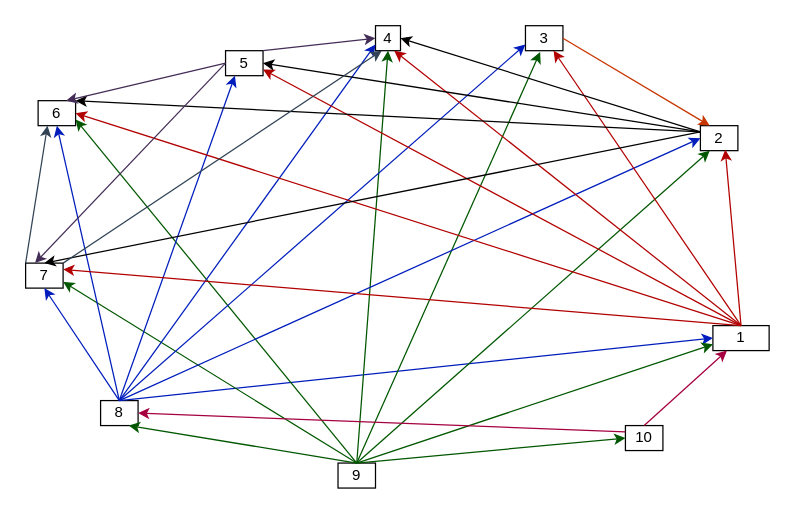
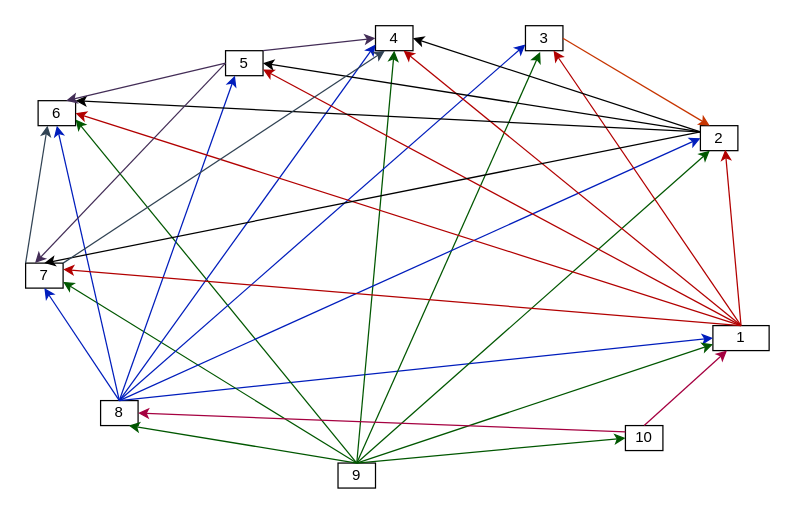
  <mxCell id="0" />
  <mxCell id="1" parent="0" />
  <mxCell id="2" value="1" style="rounded=0;whiteSpace=wrap;html=1;" vertex="1" parent="1"><mxGeometry x="570" y="260" width="45" height="20" as="geometry" /></mxCell>
  <mxCell id="3" value="2" style="rounded=0;whiteSpace=wrap;html=1;" vertex="1" parent="1"><mxGeometry x="560" y="100" width="30" height="20" as="geometry" /></mxCell>
  <mxCell id="4" value="3" style="rounded=0;whiteSpace=wrap;html=1;" vertex="1" parent="1"><mxGeometry x="420" y="20" width="30" height="20" as="geometry" /></mxCell>
- <mxCell id="5" value="4" style="rounded=0;whiteSpace=wrap;html=1;" vertex="1" parent="1"><mxGeometry x="300" y="20" width="20" height="20" as="geometry" /></mxCell>
+ <mxCell id="5" value="4" style="rounded=0;whiteSpace=wrap;html=1;" vertex="1" parent="1"><mxGeometry x="300" y="20" width="30" height="20" as="geometry" /></mxCell>
  <mxCell id="6" value="5" style="rounded=0;whiteSpace=wrap;html=1;" vertex="1" parent="1"><mxGeometry x="180" y="40" width="30" height="20" as="geometry" /></mxCell>
  <mxCell id="7" value="6" style="rounded=0;whiteSpace=wrap;html=1;" vertex="1" parent="1"><mxGeometry x="30" y="80" width="30" height="20" as="geometry" /></mxCell>
  <mxCell id="8" value="7" style="rounded=0;whiteSpace=wrap;html=1;" vertex="1" parent="1"><mxGeometry x="20" y="210" width="30" height="20" as="geometry" /></mxCell>
  <mxCell id="9" value="8" style="rounded=0;whiteSpace=wrap;html=1;" vertex="1" parent="1"><mxGeometry x="80" y="320" width="30" height="20" as="geometry" /></mxCell>
  <mxCell id="10" value="9" style="rounded=0;whiteSpace=wrap;html=1;" vertex="1" parent="1"><mxGeometry x="270" y="370" width="30" height="20" as="geometry" /></mxCell>
  <mxCell id="11" value="10" style="rounded=0;whiteSpace=wrap;html=1;" vertex="1" parent="1"><mxGeometry x="500" y="340" width="30" height="20" as="geometry" /></mxCell>
  <mxCell id="12" value="" style="endArrow=classic;html=1;rounded=0;exitX=0.5;exitY=0;exitDx=0;exitDy=0;entryX=0;entryY=0.5;entryDx=0;entryDy=0;fillColor=#0050ef;strokeColor=#001DBC;" edge="1" parent="1" source="9" target="2"><mxGeometry width="50" height="50" relative="1" as="geometry"><mxPoint x="420" y="190" as="sourcePoint" /><mxPoint x="470" y="140" as="targetPoint" /></mxGeometry></mxCell>
  <mxCell id="13" value="" style="endArrow=classic;html=1;rounded=0;exitX=0.5;exitY=0;exitDx=0;exitDy=0;entryX=0.75;entryY=1;entryDx=0;entryDy=0;fillColor=#008a00;strokeColor=#005700;" edge="1" parent="1" source="10" target="9"><mxGeometry width="50" height="50" relative="1" as="geometry"><mxPoint x="300" y="200" as="sourcePoint" /><mxPoint x="350" y="150" as="targetPoint" /></mxGeometry></mxCell>
  <mxCell id="14" value="" style="endArrow=classic;html=1;rounded=0;entryX=0.25;entryY=1;entryDx=0;entryDy=0;exitX=0.5;exitY=0;exitDx=0;exitDy=0;fillColor=#d80073;strokeColor=#A50040;" edge="1" parent="1" source="11" target="2"><mxGeometry width="50" height="50" relative="1" as="geometry"><mxPoint x="300" y="200" as="sourcePoint" /><mxPoint x="350" y="150" as="targetPoint" /></mxGeometry></mxCell>
  <mxCell id="15" value="" style="endArrow=classic;html=1;rounded=0;entryX=0;entryY=0.75;entryDx=0;entryDy=0;fillColor=#008a00;strokeColor=#005700;exitX=0.5;exitY=0;exitDx=0;exitDy=0;" edge="1" parent="1" source="10" target="2"><mxGeometry width="50" height="50" relative="1" as="geometry"><mxPoint x="390" y="300" as="sourcePoint" /><mxPoint x="262.5" y="250" as="targetPoint" /></mxGeometry></mxCell>
  <mxCell id="16" value="" style="endArrow=classic;html=1;rounded=0;exitX=0.5;exitY=0;exitDx=0;exitDy=0;entryX=0.25;entryY=1;entryDx=0;entryDy=0;fillColor=#008a00;strokeColor=#005700;" edge="1" parent="1" source="10" target="3"><mxGeometry width="50" height="50" relative="1" as="geometry"><mxPoint x="380" y="300" as="sourcePoint" /><mxPoint x="272.5" y="260" as="targetPoint" /></mxGeometry></mxCell>
  <mxCell id="17" value="" style="endArrow=classic;html=1;rounded=0;exitX=0.5;exitY=0;exitDx=0;exitDy=0;entryX=0.392;entryY=1.055;entryDx=0;entryDy=0;fillColor=#008a00;strokeColor=#005700;entryPerimeter=0;" edge="1" parent="1" source="10" target="4"><mxGeometry width="50" height="50" relative="1" as="geometry"><mxPoint x="370" y="290" as="sourcePoint" /><mxPoint x="507.5" y="150" as="targetPoint" /></mxGeometry></mxCell>
  <mxCell id="18" value="" style="endArrow=classic;html=1;rounded=0;entryX=0.5;entryY=1;entryDx=0;entryDy=0;fillColor=#008a00;strokeColor=#005700;exitX=0.5;exitY=0;exitDx=0;exitDy=0;" edge="1" parent="1" source="10" target="5"><mxGeometry width="50" height="50" relative="1" as="geometry"><mxPoint x="360" y="280" as="sourcePoint" /><mxPoint x="517.5" y="160" as="targetPoint" /></mxGeometry></mxCell>
  <mxCell id="19" value="" style="endArrow=classic;html=1;rounded=0;entryX=1;entryY=0.75;entryDx=0;entryDy=0;fillColor=#008a00;strokeColor=#005700;exitX=0.5;exitY=0;exitDx=0;exitDy=0;" edge="1" parent="1" source="10" target="7"><mxGeometry width="50" height="50" relative="1" as="geometry"><mxPoint x="360" y="280" as="sourcePoint" /><mxPoint x="537.5" y="180" as="targetPoint" /></mxGeometry></mxCell>
  <mxCell id="20" value="" style="endArrow=classic;html=1;rounded=0;exitX=0.5;exitY=0;exitDx=0;exitDy=0;entryX=1;entryY=0.75;entryDx=0;entryDy=0;fillColor=#008a00;strokeColor=#005700;" edge="1" parent="1" source="10" target="8"><mxGeometry width="50" height="50" relative="1" as="geometry"><mxPoint x="410" y="330" as="sourcePoint" /><mxPoint x="547.5" y="190" as="targetPoint" /></mxGeometry></mxCell>
  <mxCell id="21" value="" style="endArrow=classic;html=1;rounded=0;entryX=0;entryY=0.5;entryDx=0;entryDy=0;fillColor=#008a00;strokeColor=#005700;exitX=0.5;exitY=0;exitDx=0;exitDy=0;" edge="1" parent="1" source="10" target="11"><mxGeometry width="50" height="50" relative="1" as="geometry"><mxPoint x="360" y="310" as="sourcePoint" /><mxPoint x="557.5" y="200" as="targetPoint" /></mxGeometry></mxCell>
  <mxCell id="22" value="" style="endArrow=classic;html=1;rounded=0;exitX=0.5;exitY=0;exitDx=0;exitDy=0;entryX=0;entryY=0.5;entryDx=0;entryDy=0;fillColor=#0050ef;strokeColor=#001DBC;" edge="1" parent="1" source="9" target="3"><mxGeometry width="50" height="50" relative="1" as="geometry"><mxPoint x="195" y="250" as="sourcePoint" /><mxPoint x="550" y="200" as="targetPoint" /></mxGeometry></mxCell>
  <mxCell id="23" value="" style="endArrow=classic;html=1;rounded=0;entryX=1;entryY=0.5;entryDx=0;entryDy=0;fillColor=#d80073;strokeColor=#A50040;exitX=0;exitY=0.25;exitDx=0;exitDy=0;" edge="1" parent="1" source="11" target="9"><mxGeometry width="50" height="50" relative="1" as="geometry"><mxPoint x="512.5" y="310" as="sourcePoint" /><mxPoint x="557.5" y="210" as="targetPoint" /></mxGeometry></mxCell>
  <mxCell id="24" value="" style="endArrow=classic;html=1;rounded=0;exitX=0.5;exitY=0;exitDx=0;exitDy=0;entryX=0;entryY=0.75;entryDx=0;entryDy=0;fillColor=#0050ef;strokeColor=#001DBC;" edge="1" parent="1" source="9" target="4"><mxGeometry width="50" height="50" relative="1" as="geometry"><mxPoint x="145" y="270" as="sourcePoint" /><mxPoint x="550" y="200" as="targetPoint" /></mxGeometry></mxCell>
  <mxCell id="25" value="" style="endArrow=classic;html=1;rounded=0;exitX=0.5;exitY=0;exitDx=0;exitDy=0;entryX=0;entryY=0.75;entryDx=0;entryDy=0;fillColor=#0050ef;strokeColor=#001DBC;" edge="1" parent="1" source="9" target="5"><mxGeometry width="50" height="50" relative="1" as="geometry"><mxPoint x="155" y="280" as="sourcePoint" /><mxPoint x="560" y="210" as="targetPoint" /></mxGeometry></mxCell>
  <mxCell id="26" value="" style="endArrow=classic;html=1;rounded=0;exitX=0.5;exitY=0;exitDx=0;exitDy=0;entryX=0.25;entryY=1;entryDx=0;entryDy=0;fillColor=#0050ef;strokeColor=#001DBC;" edge="1" parent="1" source="9" target="6"><mxGeometry width="50" height="50" relative="1" as="geometry"><mxPoint x="165" y="290" as="sourcePoint" /><mxPoint x="570" y="220" as="targetPoint" /></mxGeometry></mxCell>
  <mxCell id="27" value="" style="endArrow=classic;html=1;rounded=0;exitX=0.5;exitY=0;exitDx=0;exitDy=0;entryX=0.5;entryY=1;entryDx=0;entryDy=0;fillColor=#0050ef;strokeColor=#001DBC;" edge="1" parent="1" source="9" target="7"><mxGeometry width="50" height="50" relative="1" as="geometry"><mxPoint x="175" y="300" as="sourcePoint" /><mxPoint x="580" y="230" as="targetPoint" /></mxGeometry></mxCell>
  <mxCell id="28" value="" style="endArrow=classic;html=1;rounded=0;exitX=0.5;exitY=0;exitDx=0;exitDy=0;entryX=0.5;entryY=1;entryDx=0;entryDy=0;fillColor=#0050ef;strokeColor=#001DBC;" edge="1" parent="1" source="9" target="8"><mxGeometry width="50" height="50" relative="1" as="geometry"><mxPoint x="185" y="310" as="sourcePoint" /><mxPoint x="590" y="240" as="targetPoint" /></mxGeometry></mxCell>
  <mxCell id="29" value="" style="endArrow=classic;html=1;rounded=0;exitX=0.5;exitY=0;exitDx=0;exitDy=0;entryX=0.662;entryY=0.96;entryDx=0;entryDy=0;fillColor=#e51400;strokeColor=#B20000;entryPerimeter=0;" edge="1" parent="1" source="2" target="3"><mxGeometry width="50" height="50" relative="1" as="geometry"><mxPoint x="300" y="200" as="sourcePoint" /><mxPoint x="350" y="150" as="targetPoint" /></mxGeometry></mxCell>
  <mxCell id="30" value="" style="endArrow=classic;html=1;rounded=0;exitX=0.5;exitY=0;exitDx=0;exitDy=0;entryX=0.75;entryY=1;entryDx=0;entryDy=0;fillColor=#e51400;strokeColor=#B20000;" edge="1" parent="1" source="2" target="4"><mxGeometry width="50" height="50" relative="1" as="geometry"><mxPoint x="565" y="190" as="sourcePoint" /><mxPoint x="549.86" y="119.2" as="targetPoint" /></mxGeometry></mxCell>
  <mxCell id="31" value="" style="endArrow=classic;html=1;rounded=0;exitX=0.5;exitY=0;exitDx=0;exitDy=0;entryX=0.75;entryY=1;entryDx=0;entryDy=0;fillColor=#e51400;strokeColor=#B20000;" edge="1" parent="1" source="2" target="5"><mxGeometry width="50" height="50" relative="1" as="geometry"><mxPoint x="575" y="200" as="sourcePoint" /><mxPoint x="559.86" y="129.2" as="targetPoint" /></mxGeometry></mxCell>
  <mxCell id="32" value="" style="endArrow=classic;html=1;rounded=0;exitX=0.5;exitY=0;exitDx=0;exitDy=0;entryX=1;entryY=0.75;entryDx=0;entryDy=0;fillColor=#e51400;strokeColor=#B20000;" edge="1" parent="1" source="2" target="6"><mxGeometry width="50" height="50" relative="1" as="geometry"><mxPoint x="585" y="210" as="sourcePoint" /><mxPoint x="569.86" y="139.2" as="targetPoint" /></mxGeometry></mxCell>
  <mxCell id="33" value="" style="endArrow=classic;html=1;rounded=0;exitX=0.5;exitY=0;exitDx=0;exitDy=0;fillColor=#e51400;strokeColor=#B20000;entryX=1;entryY=0.5;entryDx=0;entryDy=0;" edge="1" parent="1" source="2" target="7"><mxGeometry width="50" height="50" relative="1" as="geometry"><mxPoint x="565" y="190" as="sourcePoint" /><mxPoint x="620" y="120" as="targetPoint" /></mxGeometry></mxCell>
  <mxCell id="34" value="" style="endArrow=classic;html=1;rounded=0;exitX=0.5;exitY=0;exitDx=0;exitDy=0;fillColor=#e51400;strokeColor=#B20000;entryX=1;entryY=0.25;entryDx=0;entryDy=0;" edge="1" parent="1" source="2" target="8"><mxGeometry width="50" height="50" relative="1" as="geometry"><mxPoint x="565" y="190" as="sourcePoint" /><mxPoint x="140" y="85" as="targetPoint" /></mxGeometry></mxCell>
  <mxCell id="35" value="" style="endArrow=classic;html=1;rounded=0;exitX=1;exitY=0.5;exitDx=0;exitDy=0;entryX=0.25;entryY=0;entryDx=0;entryDy=0;fillColor=#fa6800;strokeColor=#C73500;" edge="1" parent="1" source="4" target="3"><mxGeometry width="50" height="50" relative="1" as="geometry"><mxPoint x="300" y="200" as="sourcePoint" /><mxPoint x="350" y="150" as="targetPoint" /></mxGeometry></mxCell>
  <mxCell id="36" value="" style="endArrow=classic;html=1;rounded=0;entryX=1;entryY=0.5;entryDx=0;entryDy=0;exitX=0;exitY=0.25;exitDx=0;exitDy=0;" edge="1" parent="1" source="3" target="5"><mxGeometry width="50" height="50" relative="1" as="geometry"><mxPoint x="300" y="200" as="sourcePoint" /><mxPoint x="350" y="150" as="targetPoint" /></mxGeometry></mxCell>
  <mxCell id="37" value="" style="endArrow=classic;html=1;rounded=0;entryX=1;entryY=0.5;entryDx=0;entryDy=0;exitX=0;exitY=0.25;exitDx=0;exitDy=0;" edge="1" parent="1" source="3" target="6"><mxGeometry width="50" height="50" relative="1" as="geometry"><mxPoint x="550" y="95" as="sourcePoint" /><mxPoint x="340" y="40" as="targetPoint" /></mxGeometry></mxCell>
  <mxCell id="38" value="" style="endArrow=classic;html=1;rounded=0;entryX=1;entryY=0;entryDx=0;entryDy=0;exitX=0;exitY=0.25;exitDx=0;exitDy=0;" edge="1" parent="1" source="3" target="7"><mxGeometry width="50" height="50" relative="1" as="geometry"><mxPoint x="540" y="90" as="sourcePoint" /><mxPoint x="350" y="50" as="targetPoint" /></mxGeometry></mxCell>
  <mxCell id="39" value="" style="endArrow=classic;html=1;rounded=0;entryX=0.5;entryY=0;entryDx=0;entryDy=0;exitX=0;exitY=0.25;exitDx=0;exitDy=0;" edge="1" parent="1" source="3" target="8"><mxGeometry width="50" height="50" relative="1" as="geometry"><mxPoint x="570" y="115" as="sourcePoint" /><mxPoint x="360" y="60" as="targetPoint" /></mxGeometry></mxCell>
  <mxCell id="40" value="" style="endArrow=classic;html=1;rounded=0;exitX=1;exitY=0;exitDx=0;exitDy=0;entryX=0;entryY=0.5;entryDx=0;entryDy=0;fillColor=#76608a;strokeColor=#432D57;" edge="1" parent="1" source="6" target="5"><mxGeometry width="50" height="50" relative="1" as="geometry"><mxPoint x="300" y="200" as="sourcePoint" /><mxPoint x="350" y="150" as="targetPoint" /></mxGeometry></mxCell>
  <mxCell id="41" value="" style="endArrow=classic;html=1;rounded=0;exitX=0;exitY=0.5;exitDx=0;exitDy=0;entryX=0.75;entryY=0;entryDx=0;entryDy=0;fillColor=#76608a;strokeColor=#432D57;" edge="1" parent="1" source="6" target="7"><mxGeometry width="50" height="50" relative="1" as="geometry"><mxPoint x="60" y="70" as="sourcePoint" /><mxPoint x="150" y="60" as="targetPoint" /></mxGeometry></mxCell>
  <mxCell id="42" value="" style="endArrow=classic;html=1;rounded=0;entryX=0.25;entryY=0;entryDx=0;entryDy=0;fillColor=#76608a;strokeColor=#432D57;exitX=0;exitY=0.5;exitDx=0;exitDy=0;" edge="1" parent="1" source="6" target="8"><mxGeometry width="50" height="50" relative="1" as="geometry"><mxPoint x="180" y="50" as="sourcePoint" /><mxPoint x="112.5" y="100" as="targetPoint" /></mxGeometry></mxCell>
  <mxCell id="43" value="" style="endArrow=classic;html=1;rounded=0;exitX=0;exitY=0;exitDx=0;exitDy=0;entryX=0.25;entryY=1;entryDx=0;entryDy=0;fillColor=#647687;strokeColor=#314354;" edge="1" parent="1" source="8" target="7"><mxGeometry width="50" height="50" relative="1" as="geometry"><mxPoint x="0" y="200" as="sourcePoint" /><mxPoint x="50" y="150" as="targetPoint" /></mxGeometry></mxCell>
  <mxCell id="44" value="" style="endArrow=classic;html=1;rounded=0;exitX=1;exitY=0;exitDx=0;exitDy=0;entryX=0.25;entryY=1;entryDx=0;entryDy=0;fillColor=#647687;strokeColor=#314354;" edge="1" parent="1" source="8" target="5"><mxGeometry width="50" height="50" relative="1" as="geometry"><mxPoint x="30" y="220" as="sourcePoint" /><mxPoint x="47.5" y="110" as="targetPoint" /></mxGeometry></mxCell>
